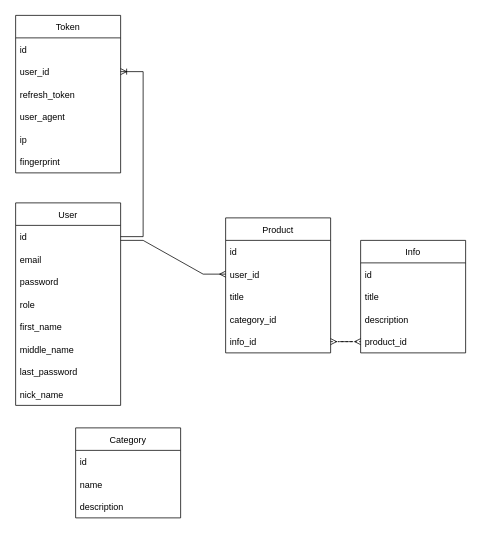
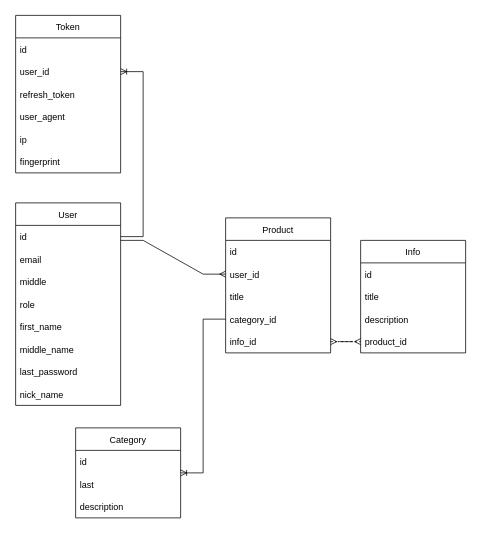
  <mxCell id="0" />
  <mxCell id="1" parent="0" />
  <mxCell id="2" value="User" style="swimlane;fontStyle=0;childLayout=stackLayout;horizontal=1;startSize=30;horizontalStack=0;resizeParent=1;resizeParentMax=0;resizeLast=0;collapsible=1;marginBottom=0;" parent="1" vertex="1"><mxGeometry x="20" y="270" width="140" height="270" as="geometry" /></mxCell>
  <mxCell id="3" value="id" style="text;strokeColor=none;fillColor=none;align=left;verticalAlign=middle;spacingLeft=4;spacingRight=4;overflow=hidden;points=[[0,0.5],[1,0.5]];portConstraint=eastwest;rotatable=0;" parent="2" vertex="1"><mxGeometry y="30" width="140" height="30" as="geometry" /></mxCell>
  <mxCell id="4" value="email" style="text;strokeColor=none;fillColor=none;align=left;verticalAlign=middle;spacingLeft=4;spacingRight=4;overflow=hidden;points=[[0,0.5],[1,0.5]];portConstraint=eastwest;rotatable=0;" parent="2" vertex="1"><mxGeometry y="60" width="140" height="30" as="geometry" /></mxCell>
- <mxCell id="5" value="password" style="text;strokeColor=none;fillColor=none;align=left;verticalAlign=middle;spacingLeft=4;spacingRight=4;overflow=hidden;points=[[0,0.5],[1,0.5]];portConstraint=eastwest;rotatable=0;" parent="2" vertex="1"><mxGeometry y="90" width="140" height="30" as="geometry" /></mxCell>
+ <mxCell id="5" value="middle" style="text;strokeColor=none;fillColor=none;align=left;verticalAlign=middle;spacingLeft=4;spacingRight=4;overflow=hidden;points=[[0,0.5],[1,0.5]];portConstraint=eastwest;rotatable=0;" parent="2" vertex="1"><mxGeometry y="90" width="140" height="30" as="geometry" /></mxCell>
  <mxCell id="6" value="role" style="text;strokeColor=none;fillColor=none;align=left;verticalAlign=middle;spacingLeft=4;spacingRight=4;overflow=hidden;points=[[0,0.5],[1,0.5]];portConstraint=eastwest;rotatable=0;" parent="2" vertex="1"><mxGeometry y="120" width="140" height="30" as="geometry" /></mxCell>
  <mxCell id="7" value="first_name" style="text;strokeColor=none;fillColor=none;align=left;verticalAlign=middle;spacingLeft=4;spacingRight=4;overflow=hidden;points=[[0,0.5],[1,0.5]];portConstraint=eastwest;rotatable=0;" parent="2" vertex="1"><mxGeometry y="150" width="140" height="30" as="geometry" /></mxCell>
  <mxCell id="8" value="middle_name" style="text;strokeColor=none;fillColor=none;align=left;verticalAlign=middle;spacingLeft=4;spacingRight=4;overflow=hidden;points=[[0,0.5],[1,0.5]];portConstraint=eastwest;rotatable=0;" parent="2" vertex="1"><mxGeometry y="180" width="140" height="30" as="geometry" /></mxCell>
  <mxCell id="9" value="last_password" style="text;strokeColor=none;fillColor=none;align=left;verticalAlign=middle;spacingLeft=4;spacingRight=4;overflow=hidden;points=[[0,0.5],[1,0.5]];portConstraint=eastwest;rotatable=0;" parent="2" vertex="1"><mxGeometry y="210" width="140" height="30" as="geometry" /></mxCell>
  <mxCell id="10" value="nick_name" style="text;strokeColor=none;fillColor=none;align=left;verticalAlign=middle;spacingLeft=4;spacingRight=4;overflow=hidden;points=[[0,0.5],[1,0.5]];portConstraint=eastwest;rotatable=0;" parent="2" vertex="1"><mxGeometry y="240" width="140" height="30" as="geometry" /></mxCell>
  <mxCell id="11" value="Token" style="swimlane;fontStyle=0;childLayout=stackLayout;horizontal=1;startSize=30;horizontalStack=0;resizeParent=1;resizeParentMax=0;resizeLast=0;collapsible=1;marginBottom=0;" parent="1" vertex="1"><mxGeometry x="20" y="20" width="140" height="210" as="geometry"><mxRectangle x="260" y="110" width="70" height="30" as="alternateBounds" /></mxGeometry></mxCell>
  <mxCell id="12" value="id" style="text;strokeColor=none;fillColor=none;align=left;verticalAlign=middle;spacingLeft=4;spacingRight=4;overflow=hidden;points=[[0,0.5],[1,0.5]];portConstraint=eastwest;rotatable=0;" parent="11" vertex="1"><mxGeometry y="30" width="140" height="30" as="geometry" /></mxCell>
  <mxCell id="13" value="user_id" style="text;strokeColor=none;fillColor=none;align=left;verticalAlign=middle;spacingLeft=4;spacingRight=4;overflow=hidden;points=[[0,0.5],[1,0.5]];portConstraint=eastwest;rotatable=0;" parent="11" vertex="1"><mxGeometry y="60" width="140" height="30" as="geometry" /></mxCell>
  <mxCell id="14" value="refresh_token" style="text;strokeColor=none;fillColor=none;align=left;verticalAlign=middle;spacingLeft=4;spacingRight=4;overflow=hidden;points=[[0,0.5],[1,0.5]];portConstraint=eastwest;rotatable=0;" parent="11" vertex="1"><mxGeometry y="90" width="140" height="30" as="geometry" /></mxCell>
  <mxCell id="15" value="user_agent" style="text;strokeColor=none;fillColor=none;align=left;verticalAlign=middle;spacingLeft=4;spacingRight=4;overflow=hidden;points=[[0,0.5],[1,0.5]];portConstraint=eastwest;rotatable=0;" parent="11" vertex="1"><mxGeometry y="120" width="140" height="30" as="geometry" /></mxCell>
  <mxCell id="16" value="ip" style="text;strokeColor=none;fillColor=none;align=left;verticalAlign=middle;spacingLeft=4;spacingRight=4;overflow=hidden;points=[[0,0.5],[1,0.5]];portConstraint=eastwest;rotatable=0;" parent="11" vertex="1"><mxGeometry y="150" width="140" height="30" as="geometry" /></mxCell>
  <mxCell id="17" value="fingerprint" style="text;strokeColor=none;fillColor=none;align=left;verticalAlign=middle;spacingLeft=4;spacingRight=4;overflow=hidden;points=[[0,0.5],[1,0.5]];portConstraint=eastwest;rotatable=0;" parent="11" vertex="1"><mxGeometry y="180" width="140" height="30" as="geometry" /></mxCell>
  <mxCell id="18" value="Product" style="swimlane;fontStyle=0;childLayout=stackLayout;horizontal=1;startSize=30;horizontalStack=0;resizeParent=1;resizeParentMax=0;resizeLast=0;collapsible=1;marginBottom=0;" vertex="1" parent="1"><mxGeometry x="300" y="290" width="140" height="180" as="geometry"><mxRectangle x="260" y="110" width="70" height="30" as="alternateBounds" /></mxGeometry></mxCell>
  <mxCell id="19" value="id" style="text;strokeColor=none;fillColor=none;align=left;verticalAlign=middle;spacingLeft=4;spacingRight=4;overflow=hidden;points=[[0,0.5],[1,0.5]];portConstraint=eastwest;rotatable=0;" vertex="1" parent="18"><mxGeometry y="30" width="140" height="30" as="geometry" /></mxCell>
  <mxCell id="20" value="user_id" style="text;strokeColor=none;fillColor=none;align=left;verticalAlign=middle;spacingLeft=4;spacingRight=4;overflow=hidden;points=[[0,0.5],[1,0.5]];portConstraint=eastwest;rotatable=0;" vertex="1" parent="18"><mxGeometry y="60" width="140" height="30" as="geometry" /></mxCell>
  <mxCell id="21" value="title" style="text;strokeColor=none;fillColor=none;align=left;verticalAlign=middle;spacingLeft=4;spacingRight=4;overflow=hidden;points=[[0,0.5],[1,0.5]];portConstraint=eastwest;rotatable=0;" vertex="1" parent="18"><mxGeometry y="90" width="140" height="30" as="geometry" /></mxCell>
  <mxCell id="22" value="category_id" style="text;strokeColor=none;fillColor=none;align=left;verticalAlign=middle;spacingLeft=4;spacingRight=4;overflow=hidden;points=[[0,0.5],[1,0.5]];portConstraint=eastwest;rotatable=0;" vertex="1" parent="18"><mxGeometry y="120" width="140" height="30" as="geometry" /></mxCell>
  <mxCell id="23" value="info_id" style="text;strokeColor=none;fillColor=none;align=left;verticalAlign=middle;spacingLeft=4;spacingRight=4;overflow=hidden;points=[[0,0.5],[1,0.5]];portConstraint=eastwest;rotatable=0;" vertex="1" parent="18"><mxGeometry y="150" width="140" height="30" as="geometry" /></mxCell>
  <mxCell id="24" value="Info" style="swimlane;fontStyle=0;childLayout=stackLayout;horizontal=1;startSize=30;horizontalStack=0;resizeParent=1;resizeParentMax=0;resizeLast=0;collapsible=1;marginBottom=0;" vertex="1" parent="1"><mxGeometry x="480" y="320" width="140" height="150" as="geometry"><mxRectangle x="260" y="110" width="70" height="30" as="alternateBounds" /></mxGeometry></mxCell>
  <mxCell id="25" value="id" style="text;strokeColor=none;fillColor=none;align=left;verticalAlign=middle;spacingLeft=4;spacingRight=4;overflow=hidden;points=[[0,0.5],[1,0.5]];portConstraint=eastwest;rotatable=0;" vertex="1" parent="24"><mxGeometry y="30" width="140" height="30" as="geometry" /></mxCell>
  <mxCell id="26" value="title" style="text;strokeColor=none;fillColor=none;align=left;verticalAlign=middle;spacingLeft=4;spacingRight=4;overflow=hidden;points=[[0,0.5],[1,0.5]];portConstraint=eastwest;rotatable=0;" vertex="1" parent="24"><mxGeometry y="60" width="140" height="30" as="geometry" /></mxCell>
  <mxCell id="27" value="description" style="text;strokeColor=none;fillColor=none;align=left;verticalAlign=middle;spacingLeft=4;spacingRight=4;overflow=hidden;points=[[0,0.5],[1,0.5]];portConstraint=eastwest;rotatable=0;" vertex="1" parent="24"><mxGeometry y="90" width="140" height="30" as="geometry" /></mxCell>
  <mxCell id="28" value="product_id" style="text;strokeColor=none;fillColor=none;align=left;verticalAlign=middle;spacingLeft=4;spacingRight=4;overflow=hidden;points=[[0,0.5],[1,0.5]];portConstraint=eastwest;rotatable=0;" vertex="1" parent="24"><mxGeometry y="120" width="140" height="30" as="geometry" /></mxCell>
  <mxCell id="29" value="" style="edgeStyle=entityRelationEdgeStyle;fontSize=12;html=1;endArrow=ERmany;startArrow=ERmany;rounded=0;exitX=1;exitY=0.5;exitDx=0;exitDy=0;entryX=0;entryY=0.5;entryDx=0;entryDy=0;dashed=1;" edge="1" parent="1" source="23" target="28"><mxGeometry width="100" height="100" relative="1" as="geometry"><mxPoint x="610" y="650" as="sourcePoint" /><mxPoint x="710" y="550" as="targetPoint" /></mxGeometry></mxCell>
  <mxCell id="30" value="" style="edgeStyle=entityRelationEdgeStyle;fontSize=12;html=1;endArrow=ERoneToMany;rounded=0;exitX=1;exitY=0.5;exitDx=0;exitDy=0;" edge="1" parent="1" source="3" target="13"><mxGeometry width="100" height="100" relative="1" as="geometry"><mxPoint x="-40" y="310" as="sourcePoint" /><mxPoint x="60" y="210" as="targetPoint" /></mxGeometry></mxCell>
  <mxCell id="31" value="" style="edgeStyle=entityRelationEdgeStyle;fontSize=12;html=1;endArrow=ERmany;rounded=0;entryX=0;entryY=0.5;entryDx=0;entryDy=0;" edge="1" parent="1" target="20"><mxGeometry width="100" height="100" relative="1" as="geometry"><mxPoint x="160" y="320" as="sourcePoint" /><mxPoint x="290" y="380" as="targetPoint" /></mxGeometry></mxCell>
  <mxCell id="32" value="Category" style="swimlane;fontStyle=0;childLayout=stackLayout;horizontal=1;startSize=30;horizontalStack=0;resizeParent=1;resizeParentMax=0;resizeLast=0;collapsible=1;marginBottom=0;" vertex="1" parent="1"><mxGeometry x="100" y="570" width="140" height="120" as="geometry"><mxRectangle x="260" y="110" width="70" height="30" as="alternateBounds" /></mxGeometry></mxCell>
  <mxCell id="33" value="id" style="text;strokeColor=none;fillColor=none;align=left;verticalAlign=middle;spacingLeft=4;spacingRight=4;overflow=hidden;points=[[0,0.5],[1,0.5]];portConstraint=eastwest;rotatable=0;" vertex="1" parent="32"><mxGeometry y="30" width="140" height="30" as="geometry" /></mxCell>
- <mxCell id="34" value="name" style="text;strokeColor=none;fillColor=none;align=left;verticalAlign=middle;spacingLeft=4;spacingRight=4;overflow=hidden;points=[[0,0.5],[1,0.5]];portConstraint=eastwest;rotatable=0;" vertex="1" parent="32"><mxGeometry y="60" width="140" height="30" as="geometry" /></mxCell>
+ <mxCell id="34" value="last" style="text;strokeColor=none;fillColor=none;align=left;verticalAlign=middle;spacingLeft=4;spacingRight=4;overflow=hidden;points=[[0,0.5],[1,0.5]];portConstraint=eastwest;rotatable=0;" vertex="1" parent="32"><mxGeometry y="60" width="140" height="30" as="geometry" /></mxCell>
  <mxCell id="35" value="description" style="text;strokeColor=none;fillColor=none;align=left;verticalAlign=middle;spacingLeft=4;spacingRight=4;overflow=hidden;points=[[0,0.5],[1,0.5]];portConstraint=eastwest;rotatable=0;" vertex="1" parent="32"><mxGeometry y="90" width="140" height="30" as="geometry" /></mxCell>
+ <mxCell id="36" value="" style="edgeStyle=entityRelationEdgeStyle;fontSize=12;html=1;endArrow=ERoneToMany;rounded=0;exitX=0;exitY=0.5;exitDx=0;exitDy=0;entryX=1;entryY=0.5;entryDx=0;entryDy=0;" edge="1" parent="1" source="22" target="32"><mxGeometry width="100" height="100" relative="1" as="geometry"><mxPoint x="240" y="420" as="sourcePoint" /><mxPoint x="420" y="590" as="targetPoint" /></mxGeometry></mxCell>
